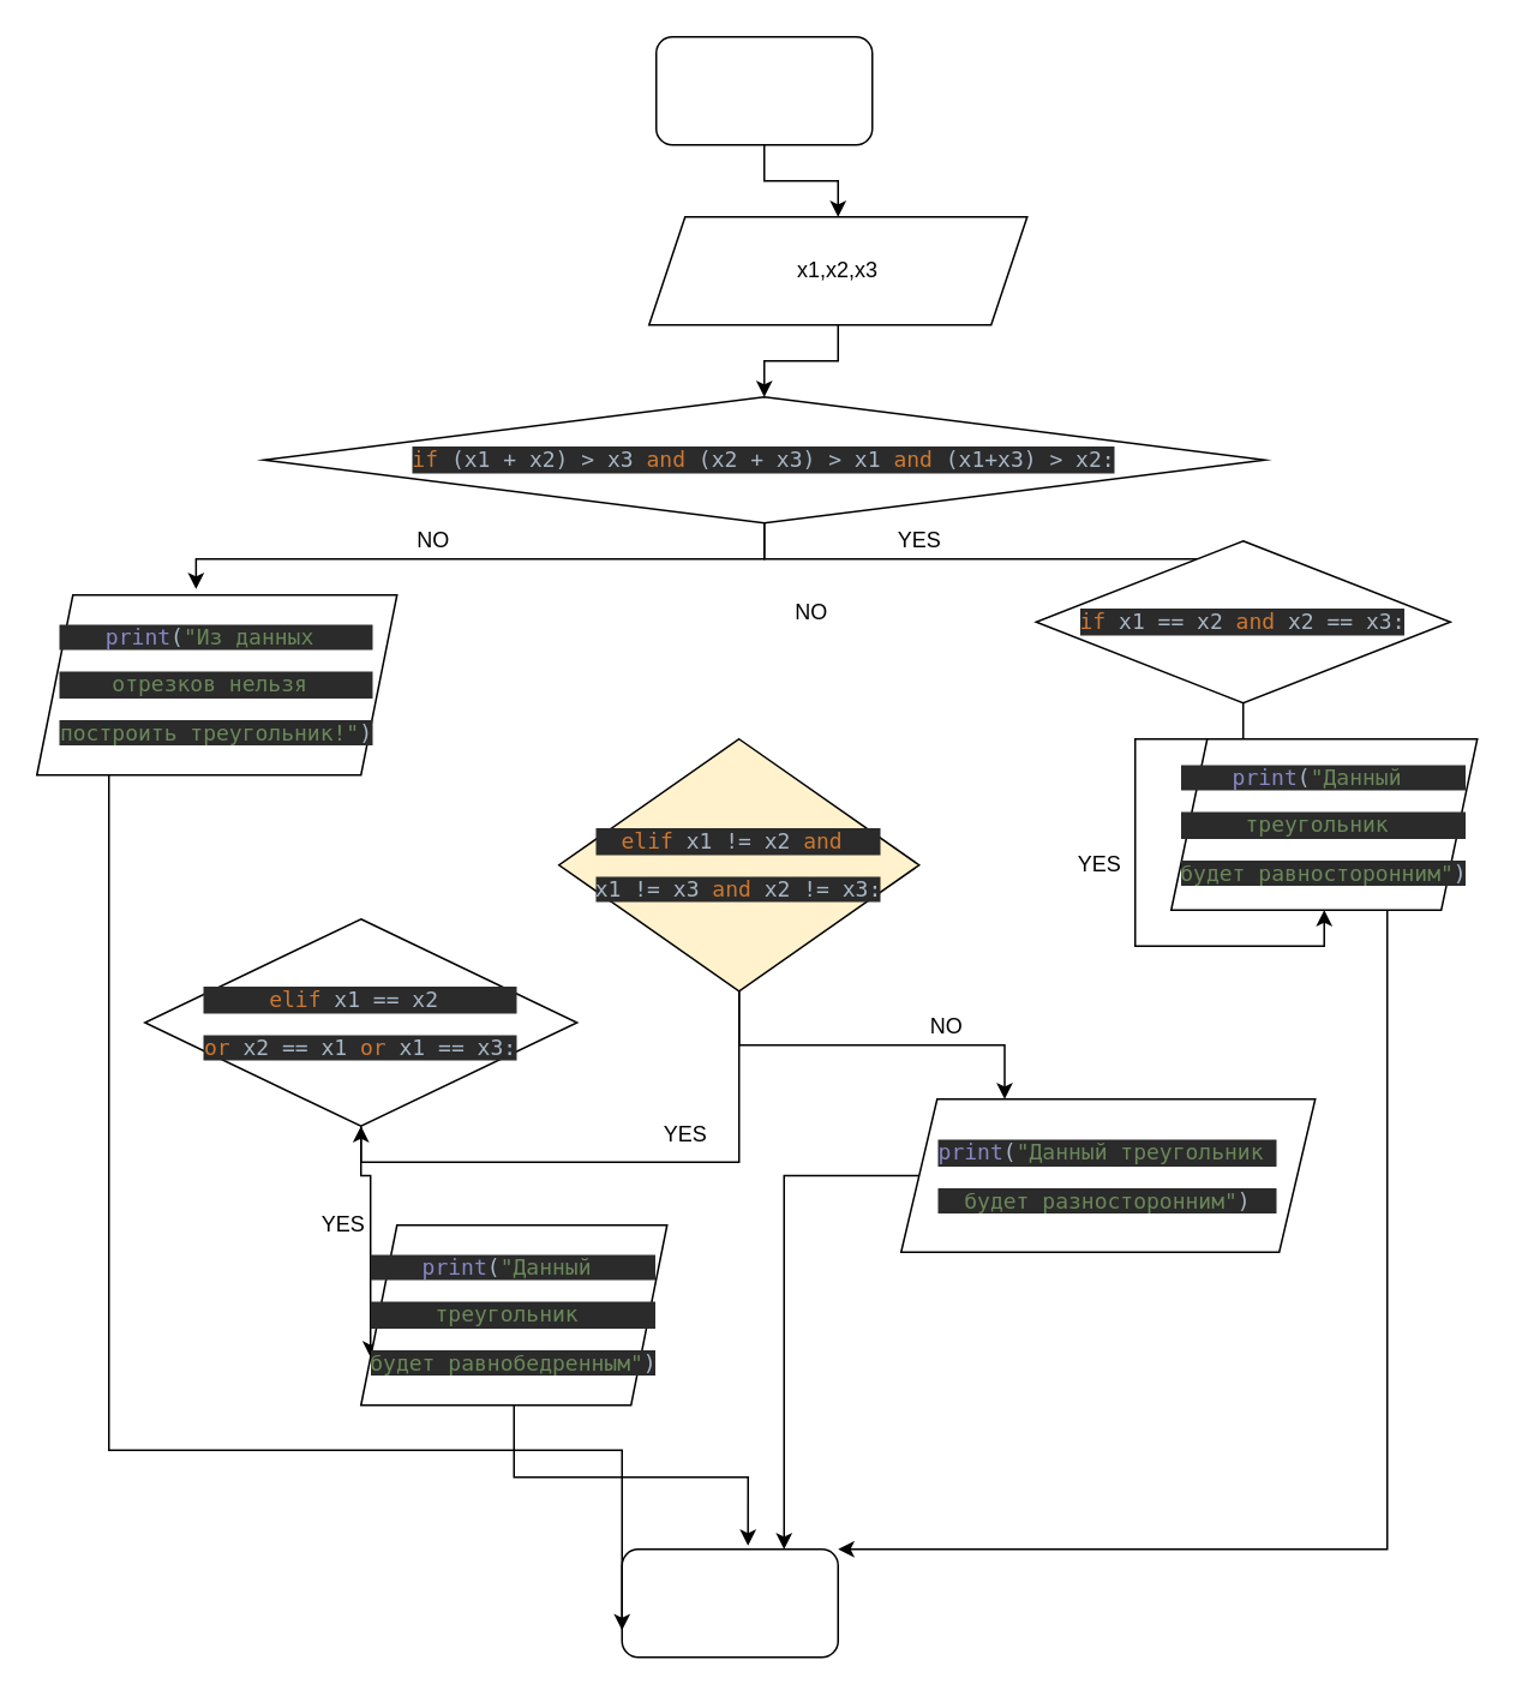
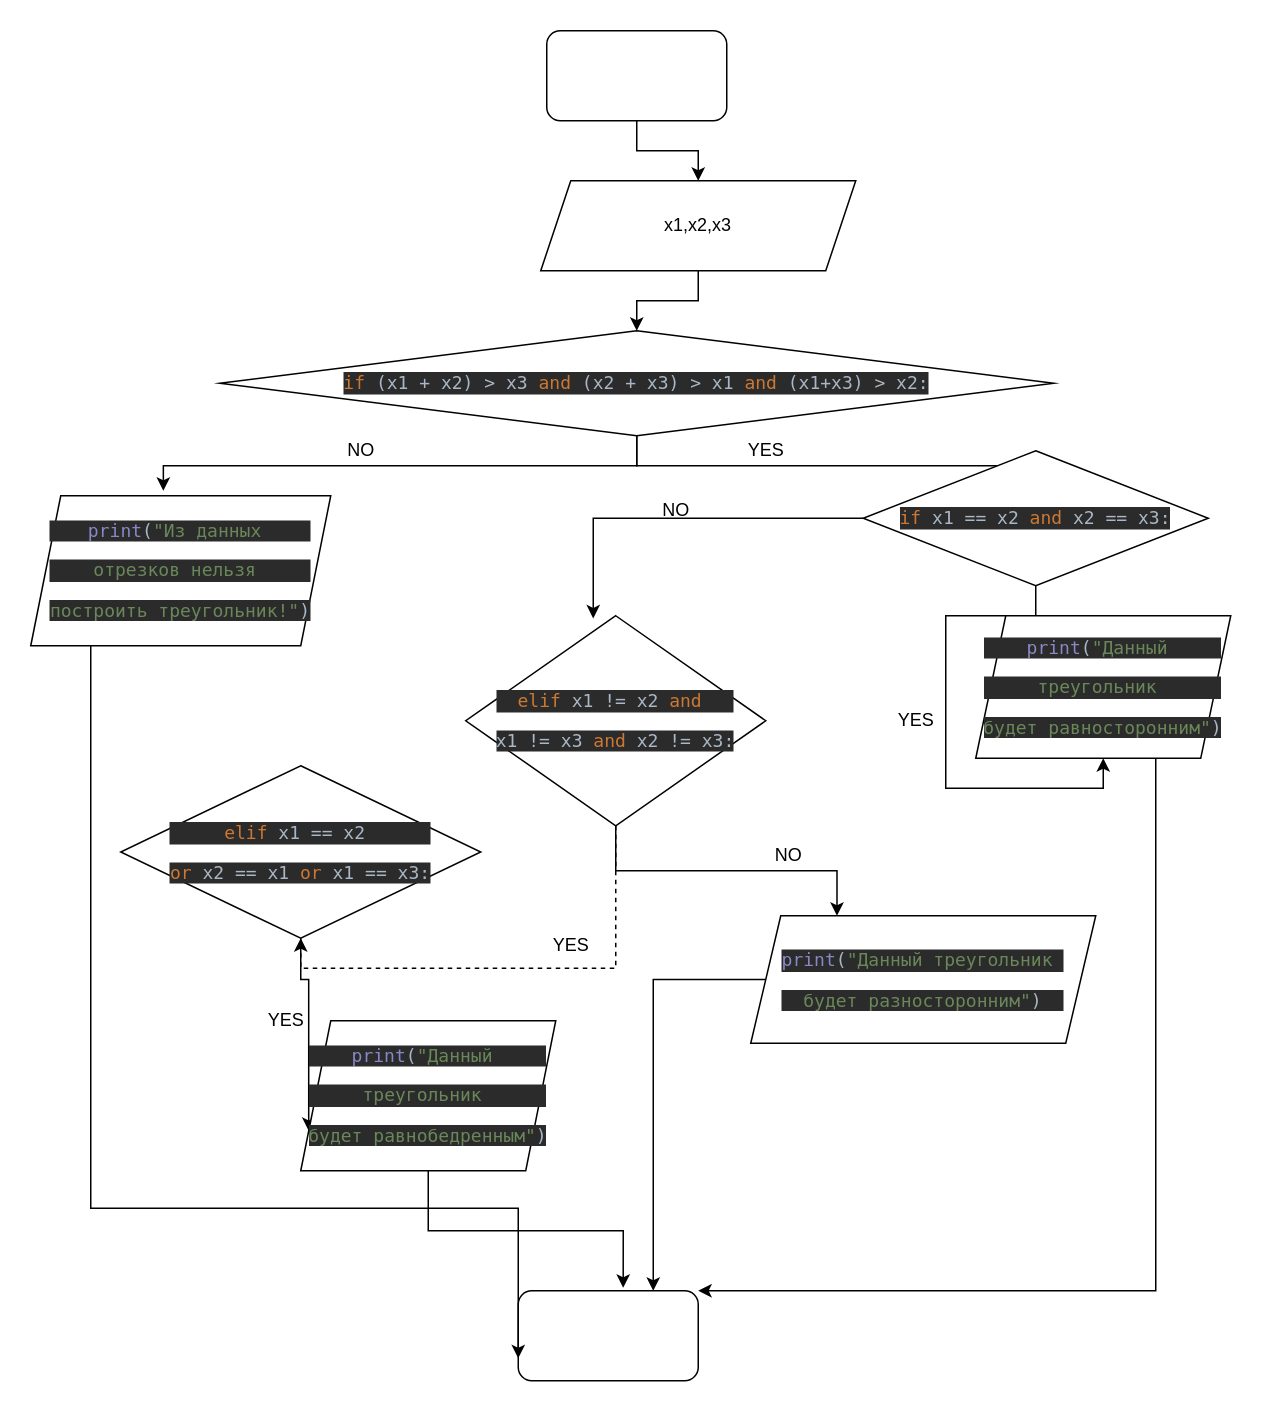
  <mxCell id="0" />
  <mxCell id="1" parent="0" />
  <mxCell id="2" style="edgeStyle=orthogonalEdgeStyle;rounded=0;orthogonalLoop=1;jettySize=auto;html=1;" edge="1" parent="1" source="3" target="6"><mxGeometry relative="1" as="geometry" /></mxCell>
  <mxCell id="3" value="" style="rounded=1;whiteSpace=wrap;html=1;" vertex="1" parent="1"><mxGeometry x="364" y="20" width="120" height="60" as="geometry" /></mxCell>
  <mxCell id="4" value="" style="rounded=1;whiteSpace=wrap;html=1;" vertex="1" parent="1"><mxGeometry x="345" y="860" width="120" height="60" as="geometry" /></mxCell>
  <mxCell id="5" style="edgeStyle=orthogonalEdgeStyle;rounded=0;orthogonalLoop=1;jettySize=auto;html=1;entryX=0.5;entryY=0;entryDx=0;entryDy=0;" edge="1" parent="1" source="6" target="9"><mxGeometry relative="1" as="geometry" /></mxCell>
  <mxCell id="6" value="x1,x2,x3" style="shape=parallelogram;perimeter=parallelogramPerimeter;whiteSpace=wrap;html=1;fixedSize=1;" vertex="1" parent="1"><mxGeometry x="360" y="120" width="210" height="60" as="geometry" /></mxCell>
  <mxCell id="7" style="edgeStyle=orthogonalEdgeStyle;rounded=0;orthogonalLoop=1;jettySize=auto;html=1;entryX=0.442;entryY=-0.033;entryDx=0;entryDy=0;entryPerimeter=0;" edge="1" parent="1" source="9" target="14"><mxGeometry relative="1" as="geometry" /></mxCell>
  <mxCell id="8" style="edgeStyle=orthogonalEdgeStyle;rounded=0;orthogonalLoop=1;jettySize=auto;html=1;" edge="1" parent="1" source="9" target="12"><mxGeometry relative="1" as="geometry" /></mxCell>
  <mxCell id="9" value="&lt;pre style=&quot;background-color: #2b2b2b ; color: #a9b7c6 ; font-family: &amp;#34;jetbrains mono&amp;#34; , monospace ; font-size: 9 8pt&quot;&gt;&lt;span style=&quot;color: #cc7832&quot;&gt;if &lt;/span&gt;(x1 + x2) &amp;gt; x3 &lt;span style=&quot;color: #cc7832&quot;&gt;and &lt;/span&gt;(x2 + x3) &amp;gt; x1 &lt;span style=&quot;color: #cc7832&quot;&gt;and &lt;/span&gt;(x1+x3) &amp;gt; x2:&lt;/pre&gt;" style="rhombus;whiteSpace=wrap;html=1;" vertex="1" parent="1"><mxGeometry x="146" y="220" width="556" height="70" as="geometry" /></mxCell>
  <mxCell id="10" style="edgeStyle=orthogonalEdgeStyle;rounded=0;orthogonalLoop=1;jettySize=auto;html=1;entryX=0.5;entryY=1;entryDx=0;entryDy=0;" edge="1" parent="1" source="12" target="16"><mxGeometry relative="1" as="geometry" /></mxCell>
+ <mxCell id="11" style="edgeStyle=orthogonalEdgeStyle;rounded=0;orthogonalLoop=1;jettySize=auto;html=1;entryX=0.425;entryY=0.013;entryDx=0;entryDy=0;entryPerimeter=0;" edge="1" parent="1" source="12" target="19"><mxGeometry relative="1" as="geometry" /></mxCell>
  <mxCell id="12" value="&lt;pre style=&quot;background-color: #2b2b2b ; color: #a9b7c6 ; font-family: &amp;#34;jetbrains mono&amp;#34; , monospace ; font-size: 9 8pt&quot;&gt;&lt;span style=&quot;color: #cc7832&quot;&gt;if &lt;/span&gt;x1 == x2 &lt;span style=&quot;color: #cc7832&quot;&gt;and &lt;/span&gt;x2 == x3:&lt;/pre&gt;" style="rhombus;whiteSpace=wrap;html=1;" vertex="1" parent="1"><mxGeometry x="575" y="300" width="230" height="90" as="geometry" /></mxCell>
  <mxCell id="13" style="edgeStyle=orthogonalEdgeStyle;rounded=0;orthogonalLoop=1;jettySize=auto;html=1;entryX=0;entryY=0.75;entryDx=0;entryDy=0;" edge="1" parent="1" source="14" target="4"><mxGeometry relative="1" as="geometry"><Array as="points"><mxPoint x="60" y="805" /></Array></mxGeometry></mxCell>
  <mxCell id="14" value="&lt;pre style=&quot;background-color: #2b2b2b ; color: #a9b7c6 ; font-family: &amp;#34;jetbrains mono&amp;#34; , monospace ; font-size: 9 8pt&quot;&gt;&lt;span style=&quot;color: #8888c6&quot;&gt;print&lt;/span&gt;(&lt;span style=&quot;color: #6a8759&quot;&gt;&quot;Из данных &lt;/span&gt;&lt;/pre&gt;&lt;pre style=&quot;background-color: #2b2b2b ; color: #a9b7c6 ; font-family: &amp;#34;jetbrains mono&amp;#34; , monospace ; font-size: 9 8pt&quot;&gt;&lt;span style=&quot;color: #6a8759&quot;&gt;отрезков нельзя &lt;/span&gt;&lt;/pre&gt;&lt;pre style=&quot;background-color: #2b2b2b ; color: #a9b7c6 ; font-family: &amp;#34;jetbrains mono&amp;#34; , monospace ; font-size: 9 8pt&quot;&gt;&lt;span style=&quot;color: #6a8759&quot;&gt;построить треугольник!&quot;&lt;/span&gt;)&lt;/pre&gt;" style="shape=parallelogram;perimeter=parallelogramPerimeter;whiteSpace=wrap;html=1;fixedSize=1;" vertex="1" parent="1"><mxGeometry x="20" y="330" width="200" height="100" as="geometry" /></mxCell>
  <mxCell id="15" style="edgeStyle=orthogonalEdgeStyle;rounded=0;orthogonalLoop=1;jettySize=auto;html=1;entryX=1;entryY=0;entryDx=0;entryDy=0;" edge="1" parent="1" source="16" target="4"><mxGeometry relative="1" as="geometry"><Array as="points"><mxPoint x="770" y="860" /></Array></mxGeometry></mxCell>
  <mxCell id="16" value="&lt;pre style=&quot;background-color: #2b2b2b ; color: #a9b7c6 ; font-family: &amp;#34;jetbrains mono&amp;#34; , monospace ; font-size: 9 8pt&quot;&gt;&lt;span style=&quot;color: #8888c6&quot;&gt;print&lt;/span&gt;(&lt;span style=&quot;color: #6a8759&quot;&gt;&quot;Данный &lt;/span&gt;&lt;/pre&gt;&lt;pre style=&quot;background-color: #2b2b2b ; color: #a9b7c6 ; font-family: &amp;#34;jetbrains mono&amp;#34; , monospace ; font-size: 9 8pt&quot;&gt;&lt;span style=&quot;color: #6a8759&quot;&gt;треугольник &lt;/span&gt;&lt;/pre&gt;&lt;pre style=&quot;background-color: #2b2b2b ; color: #a9b7c6 ; font-family: &amp;#34;jetbrains mono&amp;#34; , monospace ; font-size: 9 8pt&quot;&gt;&lt;span style=&quot;color: #6a8759&quot;&gt;будет равносторонним&quot;&lt;/span&gt;)&lt;/pre&gt;" style="shape=parallelogram;perimeter=parallelogramPerimeter;whiteSpace=wrap;html=1;fixedSize=1;" vertex="1" parent="1"><mxGeometry x="650" y="410" width="170" height="95" as="geometry" /></mxCell>
- <mxCell id="17" style="edgeStyle=orthogonalEdgeStyle;rounded=0;orthogonalLoop=1;jettySize=auto;html=1;entryX=0.5;entryY=1;entryDx=0;entryDy=0;" edge="1" parent="1" source="19" target="23"><mxGeometry relative="1" as="geometry" /></mxCell>
+ <mxCell id="17" style="edgeStyle=orthogonalEdgeStyle;rounded=0;orthogonalLoop=1;jettySize=auto;html=1;entryX=0.5;entryY=1;entryDx=0;entryDy=0;dashed=1;" edge="1" parent="1" source="19" target="23"><mxGeometry relative="1" as="geometry" /></mxCell>
  <mxCell id="18" style="edgeStyle=orthogonalEdgeStyle;rounded=0;orthogonalLoop=1;jettySize=auto;html=1;entryX=0.25;entryY=0;entryDx=0;entryDy=0;" edge="1" parent="1" source="19" target="21"><mxGeometry relative="1" as="geometry" /></mxCell>
- <mxCell id="19" value="&lt;pre style=&quot;background-color: #2b2b2b ; color: #a9b7c6 ; font-family: &amp;#34;jetbrains mono&amp;#34; , monospace ; font-size: 9 8pt&quot;&gt;&lt;span style=&quot;color: #cc7832&quot;&gt;elif &lt;/span&gt;x1 != x2 &lt;span style=&quot;color: #cc7832&quot;&gt;and &lt;/span&gt;&lt;/pre&gt;&lt;pre style=&quot;background-color: #2b2b2b ; color: #a9b7c6 ; font-family: &amp;#34;jetbrains mono&amp;#34; , monospace ; font-size: 9 8pt&quot;&gt;x1 != x3 &lt;span style=&quot;color: #cc7832&quot;&gt;and &lt;/span&gt;x2 != x3:&lt;/pre&gt;" style="rhombus;whiteSpace=wrap;html=1;fillColor=#fff2cc;" vertex="1" parent="1"><mxGeometry x="310" y="410" width="200" height="140" as="geometry" /></mxCell>
+ <mxCell id="19" value="&lt;pre style=&quot;background-color: #2b2b2b ; color: #a9b7c6 ; font-family: &amp;#34;jetbrains mono&amp;#34; , monospace ; font-size: 9 8pt&quot;&gt;&lt;span style=&quot;color: #cc7832&quot;&gt;elif &lt;/span&gt;x1 != x2 &lt;span style=&quot;color: #cc7832&quot;&gt;and &lt;/span&gt;&lt;/pre&gt;&lt;pre style=&quot;background-color: #2b2b2b ; color: #a9b7c6 ; font-family: &amp;#34;jetbrains mono&amp;#34; , monospace ; font-size: 9 8pt&quot;&gt;x1 != x3 &lt;span style=&quot;color: #cc7832&quot;&gt;and &lt;/span&gt;x2 != x3:&lt;/pre&gt;" style="rhombus;whiteSpace=wrap;html=1;" vertex="1" parent="1"><mxGeometry x="310" y="410" width="200" height="140" as="geometry" /></mxCell>
  <mxCell id="20" style="edgeStyle=orthogonalEdgeStyle;rounded=0;orthogonalLoop=1;jettySize=auto;html=1;entryX=0.75;entryY=0;entryDx=0;entryDy=0;" edge="1" parent="1" source="21" target="4"><mxGeometry relative="1" as="geometry" /></mxCell>
  <mxCell id="21" value="&lt;pre style=&quot;background-color: #2b2b2b ; color: #a9b7c6 ; font-family: &amp;#34;jetbrains mono&amp;#34; , monospace ; font-size: 9 8pt&quot;&gt;&lt;span style=&quot;color: #8888c6&quot;&gt;print&lt;/span&gt;(&lt;span style=&quot;color: #6a8759&quot;&gt;&quot;Данный треугольник &lt;/span&gt;&lt;/pre&gt;&lt;pre style=&quot;background-color: #2b2b2b ; color: #a9b7c6 ; font-family: &amp;#34;jetbrains mono&amp;#34; , monospace ; font-size: 9 8pt&quot;&gt;&lt;span style=&quot;color: #6a8759&quot;&gt;будет разносторонним&quot;&lt;/span&gt;)&lt;/pre&gt;" style="shape=parallelogram;perimeter=parallelogramPerimeter;whiteSpace=wrap;html=1;fixedSize=1;" vertex="1" parent="1"><mxGeometry x="500" y="610" width="230" height="85" as="geometry" /></mxCell>
  <mxCell id="22" style="edgeStyle=orthogonalEdgeStyle;rounded=0;orthogonalLoop=1;jettySize=auto;html=1;entryX=0;entryY=0.75;entryDx=0;entryDy=0;" edge="1" parent="1" source="23" target="25"><mxGeometry relative="1" as="geometry" /></mxCell>
  <mxCell id="23" value="&lt;pre style=&quot;background-color: #2b2b2b ; color: #a9b7c6 ; font-family: &amp;#34;jetbrains mono&amp;#34; , monospace ; font-size: 9 8pt&quot;&gt;&lt;span style=&quot;color: #cc7832&quot;&gt;elif &lt;/span&gt;x1 == x2 &lt;/pre&gt;&lt;pre style=&quot;background-color: #2b2b2b ; color: #a9b7c6 ; font-family: &amp;#34;jetbrains mono&amp;#34; , monospace ; font-size: 9 8pt&quot;&gt;&lt;span style=&quot;color: #cc7832&quot;&gt;or &lt;/span&gt;x2 == x1 &lt;span style=&quot;color: #cc7832&quot;&gt;or &lt;/span&gt;x1 == x3:&lt;/pre&gt;" style="rhombus;whiteSpace=wrap;html=1;" vertex="1" parent="1"><mxGeometry x="80" y="510" width="240" height="115" as="geometry" /></mxCell>
  <mxCell id="24" style="edgeStyle=orthogonalEdgeStyle;rounded=0;orthogonalLoop=1;jettySize=auto;html=1;entryX=0.583;entryY=-0.033;entryDx=0;entryDy=0;entryPerimeter=0;" edge="1" parent="1" source="25" target="4"><mxGeometry relative="1" as="geometry" /></mxCell>
  <mxCell id="25" value="&lt;pre style=&quot;background-color: #2b2b2b ; color: #a9b7c6 ; font-family: &amp;#34;jetbrains mono&amp;#34; , monospace ; font-size: 9 8pt&quot;&gt;&lt;span style=&quot;color: #8888c6&quot;&gt;print&lt;/span&gt;(&lt;span style=&quot;color: #6a8759&quot;&gt;&quot;Данный &lt;/span&gt;&lt;/pre&gt;&lt;pre style=&quot;background-color: #2b2b2b ; color: #a9b7c6 ; font-family: &amp;#34;jetbrains mono&amp;#34; , monospace ; font-size: 9 8pt&quot;&gt;&lt;span style=&quot;color: #6a8759&quot;&gt;треугольник &lt;/span&gt;&lt;/pre&gt;&lt;pre style=&quot;background-color: #2b2b2b ; color: #a9b7c6 ; font-family: &amp;#34;jetbrains mono&amp;#34; , monospace ; font-size: 9 8pt&quot;&gt;&lt;span style=&quot;color: #6a8759&quot;&gt;будет равнобедренным&quot;&lt;/span&gt;)&lt;/pre&gt;" style="shape=parallelogram;perimeter=parallelogramPerimeter;whiteSpace=wrap;html=1;fixedSize=1;" vertex="1" parent="1"><mxGeometry x="200" y="680" width="170" height="100" as="geometry" /></mxCell>
  <mxCell id="26" value="NO" style="text;html=1;align=center;verticalAlign=middle;resizable=0;points=[];autosize=1;strokeColor=none;" vertex="1" parent="1"><mxGeometry x="225" y="290" width="30" height="20" as="geometry" /></mxCell>
  <mxCell id="27" value="YES" style="text;html=1;align=center;verticalAlign=middle;resizable=0;points=[];autosize=1;strokeColor=none;" vertex="1" parent="1"><mxGeometry x="590" y="470" width="40" height="20" as="geometry" /></mxCell>
  <mxCell id="28" value="NO" style="text;html=1;align=center;verticalAlign=middle;resizable=0;points=[];autosize=1;strokeColor=none;" vertex="1" parent="1"><mxGeometry x="435" y="330" width="30" height="20" as="geometry" /></mxCell>
  <mxCell id="29" value="YES" style="text;html=1;align=center;verticalAlign=middle;resizable=0;points=[];autosize=1;strokeColor=none;" vertex="1" parent="1"><mxGeometry x="490" y="290" width="40" height="20" as="geometry" /></mxCell>
  <mxCell id="30" value="YES" style="text;html=1;align=center;verticalAlign=middle;resizable=0;points=[];autosize=1;strokeColor=none;" vertex="1" parent="1"><mxGeometry x="360" y="620" width="40" height="20" as="geometry" /></mxCell>
  <mxCell id="31" value="NO" style="text;html=1;align=center;verticalAlign=middle;resizable=0;points=[];autosize=1;strokeColor=none;" vertex="1" parent="1"><mxGeometry x="510" y="560" width="30" height="20" as="geometry" /></mxCell>
  <mxCell id="32" value="YES" style="text;html=1;align=center;verticalAlign=middle;resizable=0;points=[];autosize=1;strokeColor=none;" vertex="1" parent="1"><mxGeometry x="170" y="670" width="40" height="20" as="geometry" /></mxCell>
